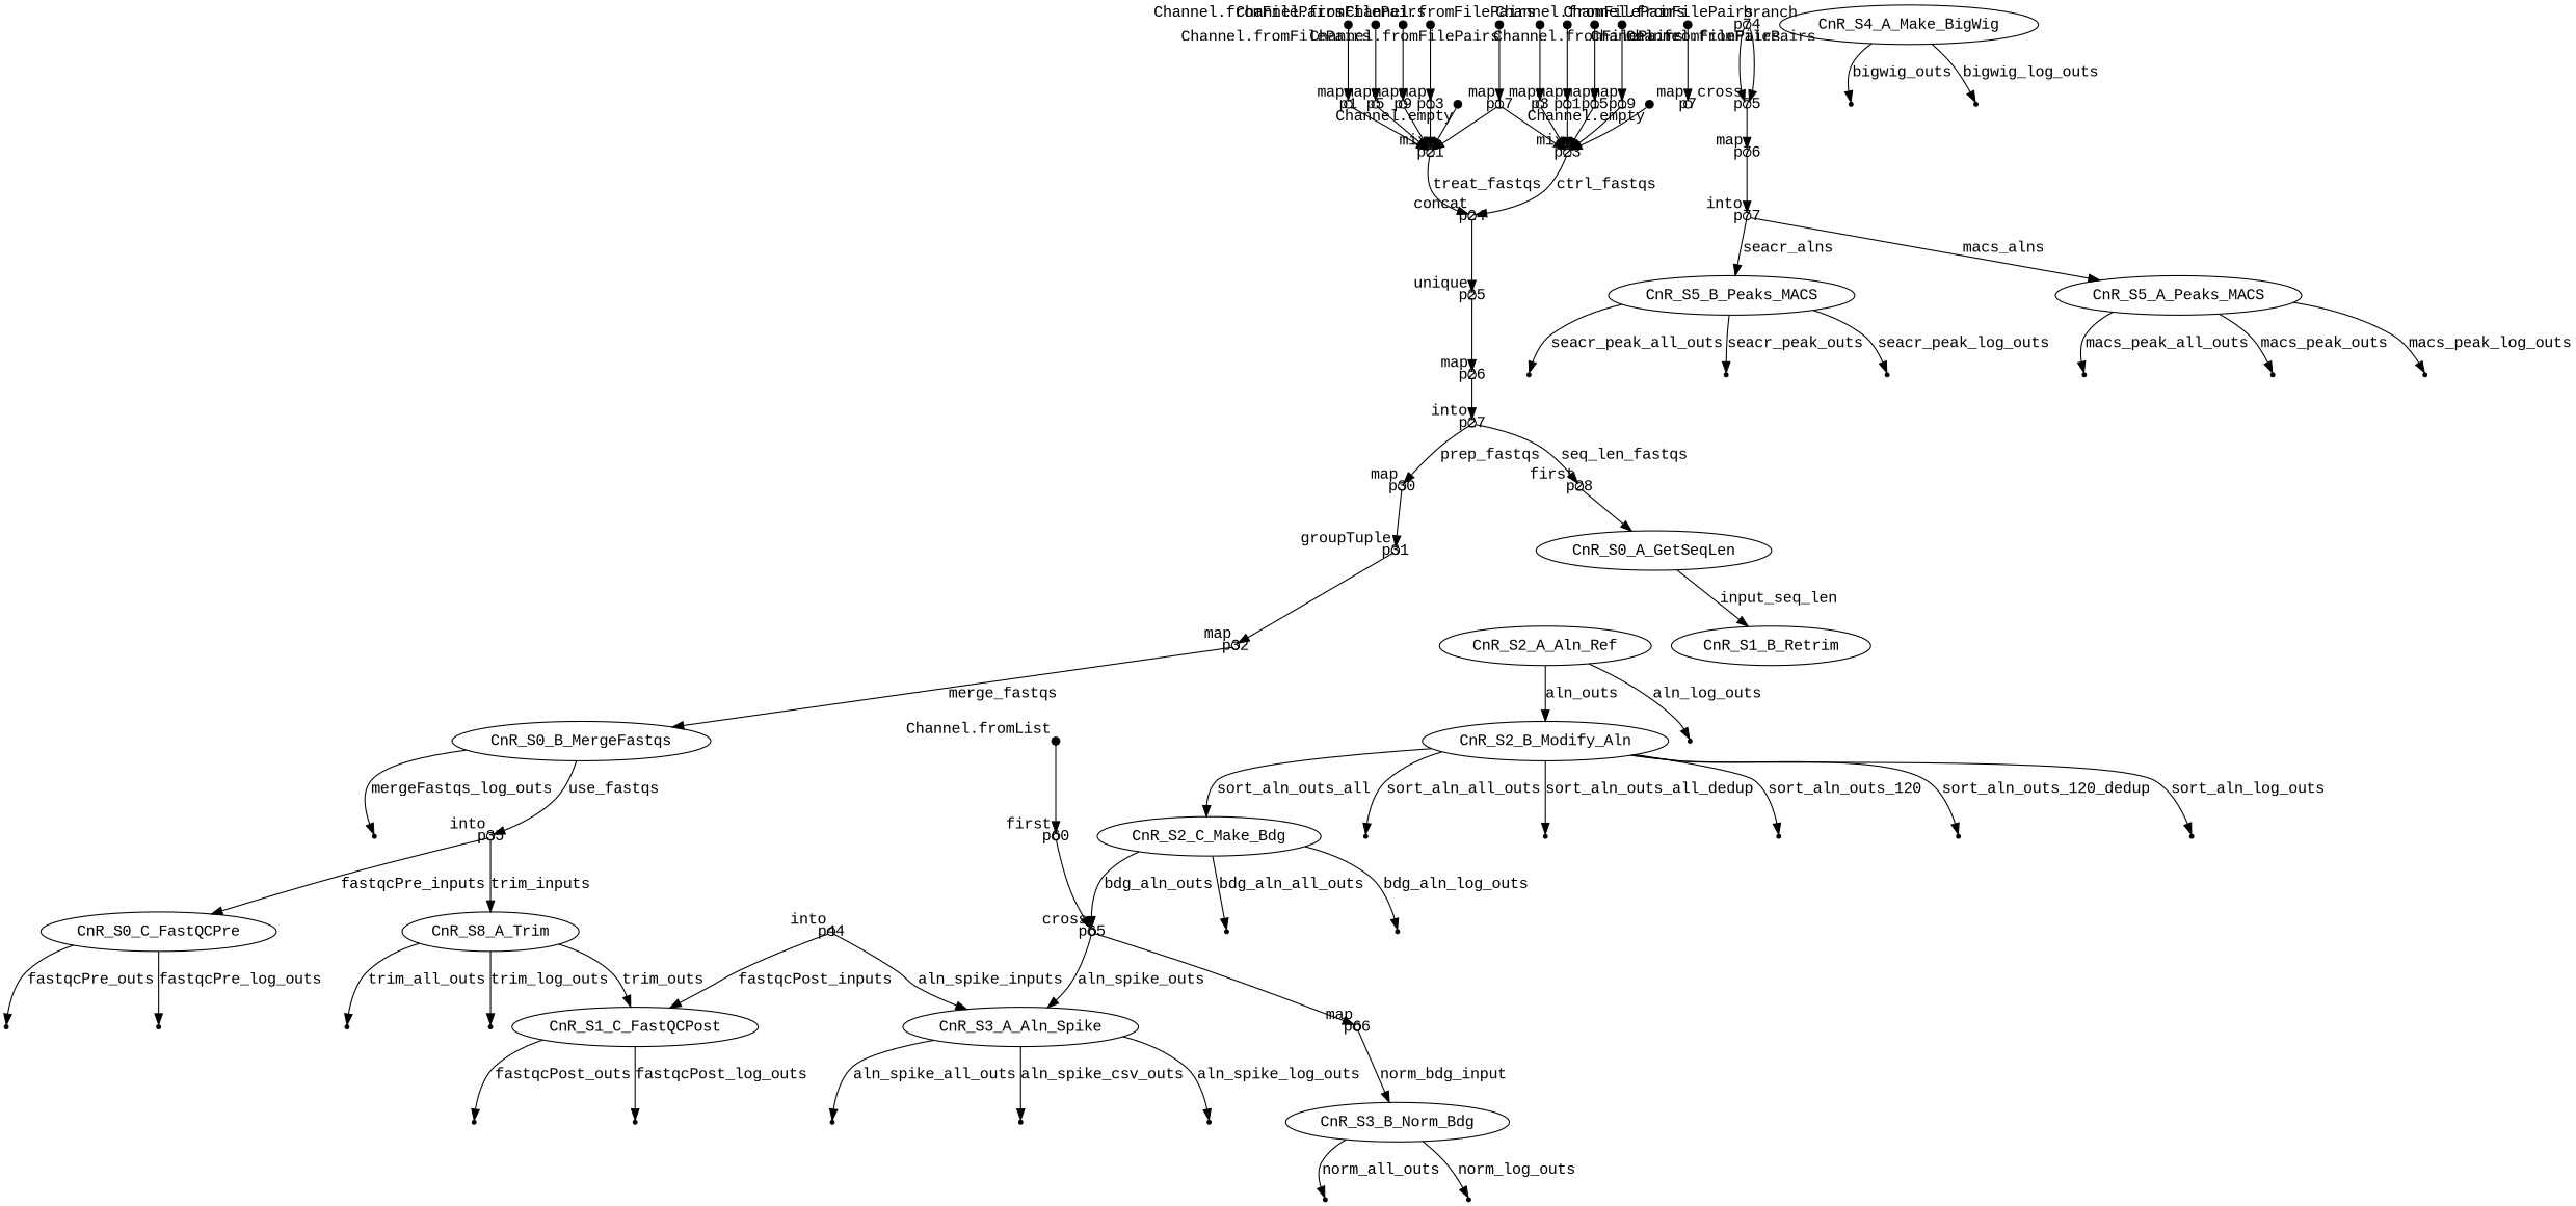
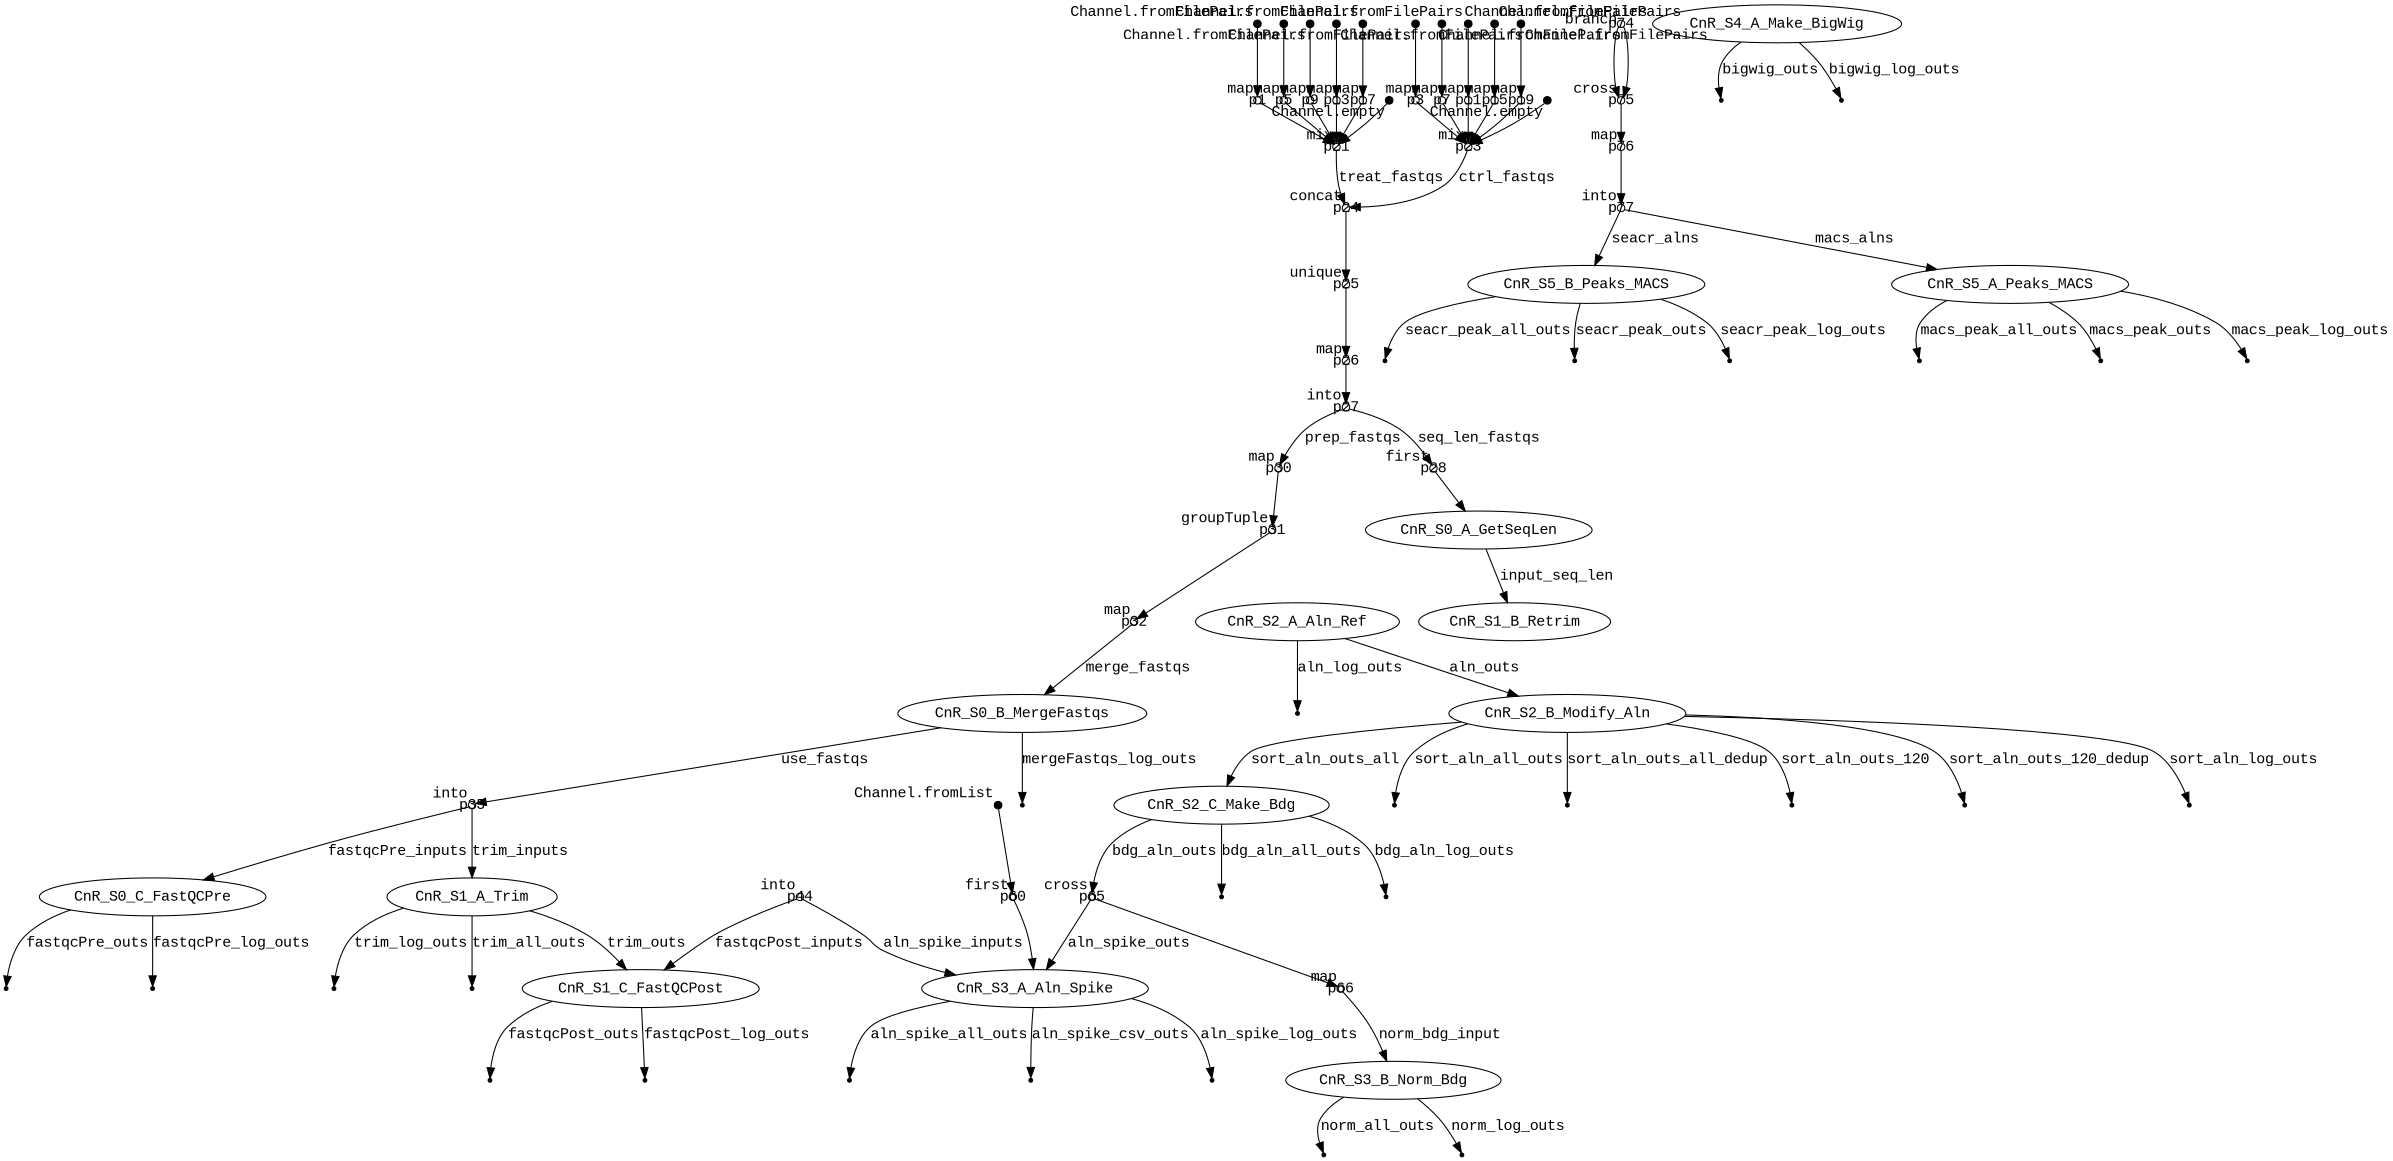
  digraph {
    fontname="Liberation Mono"
    node [fontname="Liberation Mono" shape=point]
    edge [fontname="Liberation Mono"]
    p0 [fixedsize=true width=0.1 xlabel="Channel.fromFilePairs"]
    p1 [fixedsize=true shape=circle width=0.1 xlabel=map]
    p21 [fixedsize=true shape=circle width=0.1 xlabel=mix]
    p24 [fixedsize=true shape=circle width=0.1 xlabel=concat]
    p25 [fixedsize=true shape=circle width=0.1 xlabel=unique]
    p2 [fixedsize=true width=0.1 xlabel="Channel.fromFilePairs"]
    p3 [fixedsize=true shape=circle width=0.1 xlabel=map]
    p23 [fixedsize=true shape=circle width=0.1 xlabel=mix]
    p4 [fixedsize=true width=0.1 xlabel="Channel.fromFilePairs"]
    p5 [fixedsize=true shape=circle width=0.1 xlabel=map]
    p6 [fixedsize=true width=0.1 xlabel="Channel.fromFilePairs"]
    p7 [fixedsize=true shape=circle width=0.1 xlabel=map]
    p8 [fixedsize=true width=0.1 xlabel="Channel.fromFilePairs"]
    p9 [fixedsize=true shape=circle width=0.1 xlabel=map]
    p10 [fixedsize=true width=0.1 xlabel="Channel.fromFilePairs"]
    p11 [fixedsize=true shape=circle width=0.1 xlabel=map]
    p12 [fixedsize=true width=0.1 xlabel="Channel.fromFilePairs"]
    p13 [fixedsize=true shape=circle width=0.1 xlabel=map]
    p14 [fixedsize=true width=0.1 xlabel="Channel.fromFilePairs"]
    p15 [fixedsize=true shape=circle width=0.1 xlabel=map]
    p16 [fixedsize=true width=0.1 xlabel="Channel.fromFilePairs"]
    p17 [fixedsize=true shape=circle width=0.1 xlabel=map]
    p18 [fixedsize=true width=0.1 xlabel="Channel.fromFilePairs"]
    p19 [fixedsize=true shape=circle width=0.1 xlabel=map]
    p20 [fixedsize=true width=0.1 xlabel="Channel.empty"]
    p26 [fixedsize=true shape=circle width=0.1 xlabel=map]
    p22 [fixedsize=true width=0.1 xlabel="Channel.empty"]
    p27 [fixedsize=true shape=circle width=0.1 xlabel=into]
    p30 [fixedsize=true shape=circle width=0.1 xlabel=map]
    p28 [fixedsize=true shape=circle width=0.1 xlabel=first]
    p31 [fixedsize=true shape=circle width=0.1 xlabel=groupTuple]
    n32 [label=CnR_S0_A_GetSeqLen shape=""]
    p32 [fixedsize=true shape=circle width=0.1 xlabel=map]
    n34 [label=CnR_S1_B_Retrim shape=""]
    n35 [label=CnR_S0_B_MergeFastqs shape=""]
    p35 [fixedsize=true shape=circle width=0.1 xlabel=into]
    p34
    n38 [label=CnR_S0_C_FastQCPre shape=""]
-   n39 [label=CnR_S8_A_Trim shape=""]
+   n39 [label=CnR_S1_A_Trim shape=""]
    p38
    p37
    p41
    p40
    n44 [label=CnR_S1_C_FastQCPost shape=""]
    p44 [fixedsize=true shape=circle width=0.1 xlabel=into]
    n46 [label=CnR_S3_A_Aln_Spike shape=""]
    p47
    p46
    n49 [label=CnR_S2_A_Aln_Ref shape=""]
    n50 [label=CnR_S2_B_Modify_Aln shape=""]
    p49
    p64
    p63
    p62
    p55
    n56 [label=CnR_S2_C_Make_Bdg shape=""]
    p54
    p53
    p52
    p51
    p65 [fixedsize=true shape=circle width=0.1 xlabel=cross]
    p66 [fixedsize=true shape=circle width=0.1 xlabel=map]
    p58
    p57
    n65 [label=CnR_S3_B_Norm_Bdg shape=""]
    p59 [fixedsize=true width=0.1 xlabel="Channel.fromList"]
    p60 [fixedsize=true shape=circle width=0.1 xlabel=first]
    p69
    p68
    p74 [fixedsize=true shape=circle width=0.1 xlabel=branch]
    p75 [fixedsize=true shape=circle width=0.1 xlabel=cross]
    n72 [label=CnR_S4_A_Make_BigWig shape=""]
    p73
    p72
    p76 [fixedsize=true shape=circle width=0.1 xlabel=map]
    p77 [fixedsize=true shape=circle width=0.1 xlabel=into]
    n77 [label=CnR_S5_B_Peaks_MACS shape=""]
    n78 [label=CnR_S5_A_Peaks_MACS shape=""]
    p85
    p84
    p83
    p81
    p80
    p79
    p0 -> p1
    p1 -> p21
    p21 -> p24 [label=treat_fastqs]
    p24 -> p25
    p25 -> p26
    p2 -> p3
    p3 -> p23
    p23 -> p24 [label=ctrl_fastqs]
    p4 -> p5
    p5 -> p21
    p6 -> p7
-   p17 -> p23
+   p7 -> p23
    p8 -> p9
    p9 -> p21
    p10 -> p11
    p11 -> p23
    p12 -> p13
    p13 -> p21
    p14 -> p15
    p15 -> p23
    p16 -> p17
    p17 -> p21
    p18 -> p19
    p19 -> p23
    p20 -> p21
    p26 -> p27
    p22 -> p23
    p27 -> p30 [label=prep_fastqs]
    p27 -> p28 [label=seq_len_fastqs]
    p30 -> p31
    p28 -> n32
    p31 -> p32
    n32 -> n34 [label=input_seq_len]
    p32 -> n35 [label=merge_fastqs]
    n35 -> p35 [label=use_fastqs]
    n35 -> p34 [label=mergeFastqs_log_outs]
    p35 -> n38 [label=fastqcPre_inputs]
    p35 -> n39 [label=trim_inputs]
    n38 -> p38 [label=fastqcPre_outs]
    n38 -> p37 [label=fastqcPre_log_outs]
    n39 -> p41 [label=trim_all_outs]
    n39 -> p40 [label=trim_log_outs]
    n39 -> n44 [label=trim_outs]
    n44 -> p47 [label=fastqcPost_outs]
    n44 -> p46 [label=fastqcPost_log_outs]
    p44 -> n44 [label=fastqcPost_inputs]
    p44 -> n46 [label=aln_spike_inputs]
    n46 -> p64 [label=aln_spike_all_outs]
    n46 -> p63 [label=aln_spike_csv_outs]
    n46 -> p62 [label=aln_spike_log_outs]
    n49 -> n50 [label=aln_outs]
    n49 -> p49 [label=aln_log_outs]
    n50 -> p55 [label=sort_aln_all_outs]
    n50 -> n56 [label=sort_aln_outs_all]
    n50 -> p54 [label=sort_aln_outs_all_dedup]
    n50 -> p53 [label=sort_aln_outs_120]
    n50 -> p52 [label=sort_aln_outs_120_dedup]
    n50 -> p51 [label=sort_aln_log_outs]
    n56 -> p65 [label=bdg_aln_outs]
    n56 -> p58 [label=bdg_aln_all_outs]
    n56 -> p57 [label=bdg_aln_log_outs]
    p65 -> n46 [label=aln_spike_outs]
    p65 -> p66
    p66 -> n65 [label=norm_bdg_input]
    n65 -> p69 [label=norm_all_outs]
    n65 -> p68 [label=norm_log_outs]
    p59 -> p60
-   p60 -> p65
+   p60 -> n46
    p74 -> p75
    p74 -> p75
    p75 -> p76
    n72 -> p73 [label=bigwig_outs]
    n72 -> p72 [label=bigwig_log_outs]
    p76 -> p77
    p77 -> n77 [label=seacr_alns]
    p77 -> n78 [label=macs_alns]
    n77 -> p85 [label=seacr_peak_all_outs]
    n77 -> p84 [label=seacr_peak_outs]
    n77 -> p83 [label=seacr_peak_log_outs]
    n78 -> p81 [label=macs_peak_all_outs]
    n78 -> p80 [label=macs_peak_outs]
    n78 -> p79 [label=macs_peak_log_outs]
  }
